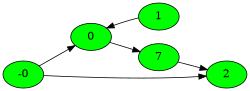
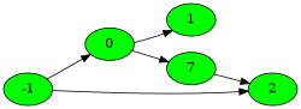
  digraph {
    rankdir=LR
    node [fillcolor=green style=filled]
    0
    1
    n3 [label=7]
    2
-   -1 [label=-0]
-   1 -> 0
+   -1
+   0 -> 1
    0 -> n3
    n3 -> 2
    -1 -> 0
    -1 -> 2
  }
